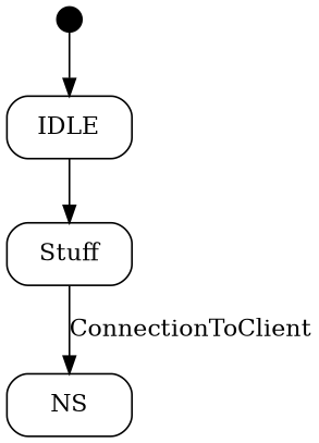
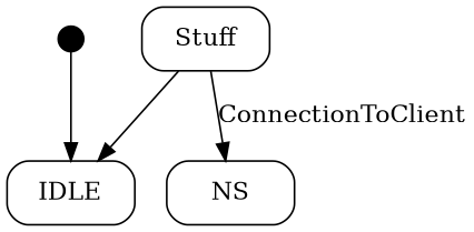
  digraph {
    compound=true
    node [fillcolor=black shape=rectangle style=rounded]
    start_Model_ConnectionToClient [shape=point width=0.2 style=""]
    n2 [label=IDLE width=1]
    n3 [label=NS width=1]
    n4 [label=Stuff width=1]
    start_Model_ConnectionToClient -> n2
-   n2 -> n4
+   n4 -> n2
    n4 -> n3 [label=ConnectionToClient]
  }
